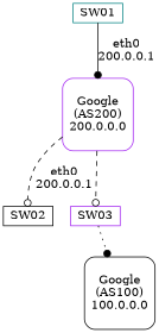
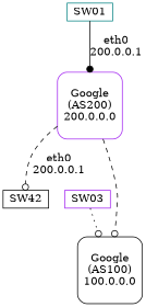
  digraph {
    rankdir=TB
    node [color=purple shape=rectangle style=none]
    edge [arrowhead=dot style=dashed]
    SW01 [color=teal height=.2 width=.2]
    n2 [height=1.2 label="Google\n(AS200)\n200.0.0.0" style=rounded width=1]
-   SW02 [color=black height=.2 width=.2]
+   SW02 [color=black height=.2 width=.2 label=SW42]
    SW03 [height=.2 width=.2]
    n5 [color=black height=1.2 label="Google\n(AS100)\n100.0.0.0" style=rounded width=1]
    SW01 -> n2 [label="eth0\n200.0.0.1" style=solid]
    n2 -> SW02 [arrowhead=odot label="eth0\n200.0.0.1"]
-   n2 -> SW03 [arrowhead=odot]
-   SW03 -> n5 [style=dotted]
+   n2 -> n5 [arrowhead=odot]
+   SW03 -> n5 [arrowhead=odot style=dotted]
  }
